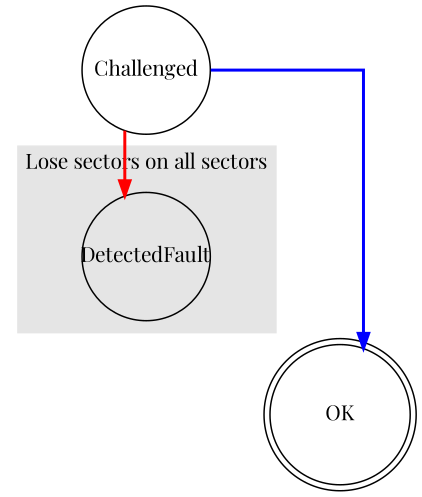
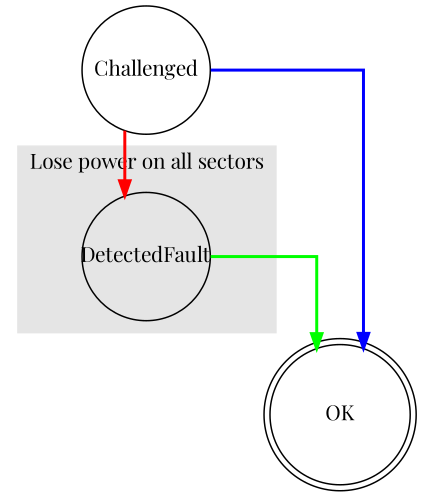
  digraph {
    Compound=true
    fontname="Playfair Display"
    nodesep=2
    ranksep=0.2
    splines=ortho
    node [fixedsize=true fontname="Playfair Display" shape=circle]
    edge [fontname="Playfair Display" penwidth=2]
    DetectedFault [width=1.2]
    OK [shape=doublecircle width=1.2]
    Challenged [width=1.2]
    subgraph cluster_1 {
      color=grey90
-     label="Lose sectors on all sectors"
+     label="Lose power on all sectors"
      style=filled
      DetectedFault
    }
+   DetectedFault -> OK [color=green]
    Challenged -> DetectedFault [color=red]
    Challenged -> DetectedFault [style=invis]
    Challenged -> OK [color=blue]
  }
